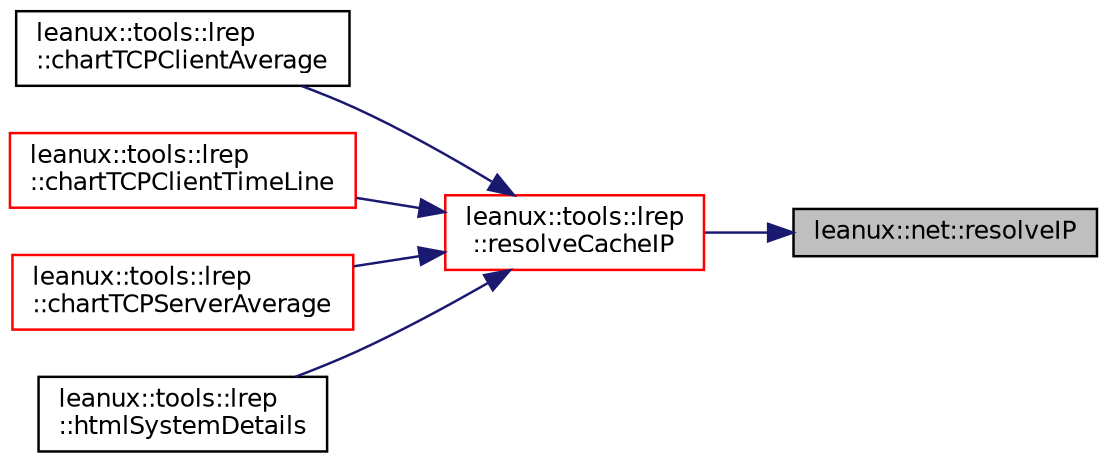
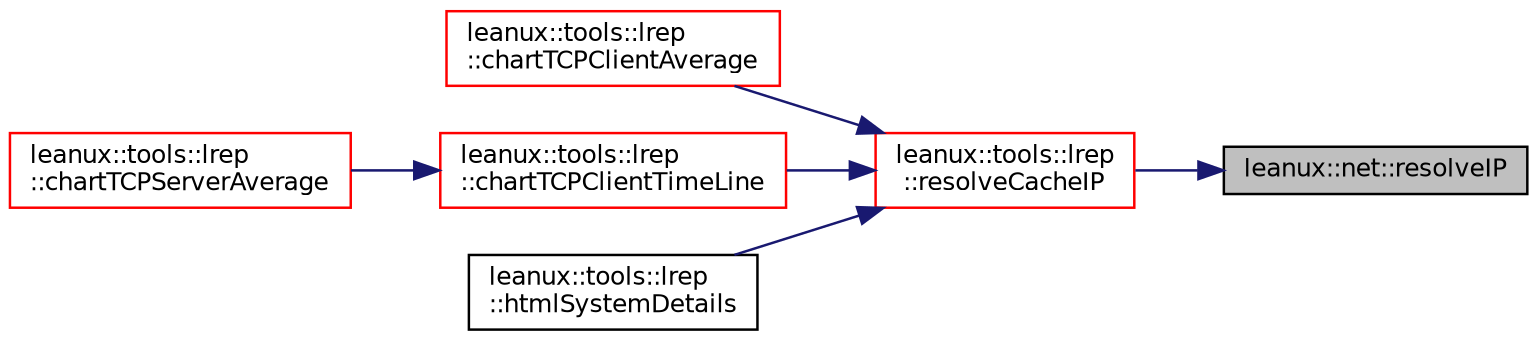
  digraph {
    rankdir=RL
    node [color=red fontname=Helvetica fontsize=10 shape=record]
    edge [color=midnightblue dir=back fontname=Helvetica fontsize=10 labelfontname=Helvetica labelfontsize=10 style=solid]
    n1 [color=black fillcolor=grey75 fontcolor=black height=0.2 label="leanux::net::resolveIP" style=filled width=0.4]
    n2 [height=0.2 label="leanux::tools::lrep\l::resolveCacheIP" width=0.4]
-   n3 [color=black height=0.2 label="leanux::tools::lrep\l::chartTCPClientAverage" width=0.4]
+   n3 [height=0.2 label="leanux::tools::lrep\l::chartTCPClientAverage" width=0.4]
    n4 [height=0.2 label="leanux::tools::lrep\l::chartTCPClientTimeLine" width=0.4]
    n5 [height=0.2 label="leanux::tools::lrep\l::chartTCPServerAverage" width=0.4]
    n6 [color=black height=0.2 label="leanux::tools::lrep\l::htmlSystemDetails" width=0.4]
    n1 -> n2
    n2 -> n3
    n2 -> n4
-   n2 -> n5
+   n4 -> n5
    n2 -> n6
  }
